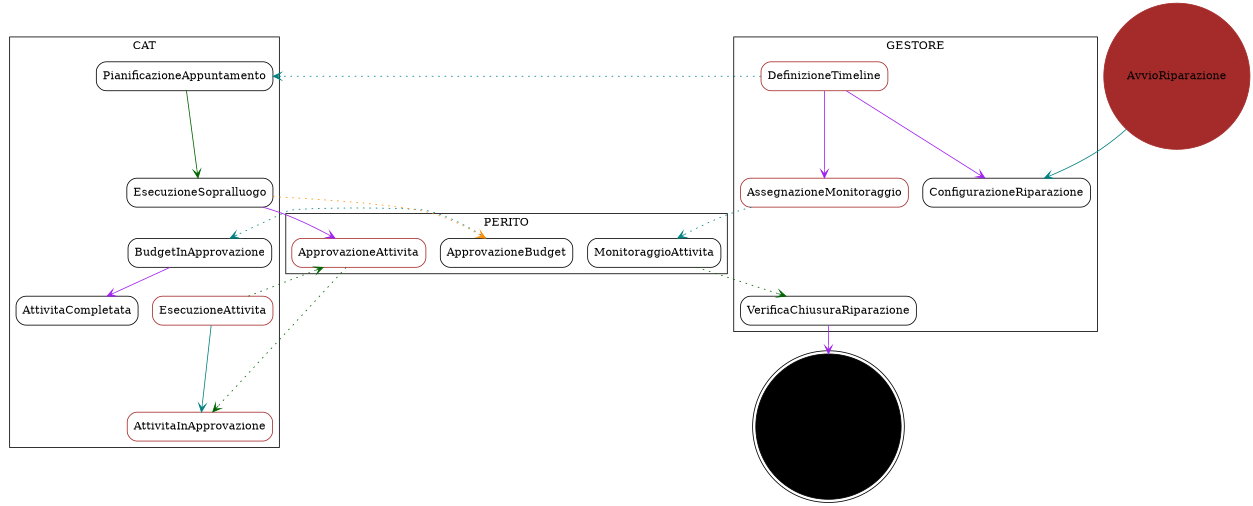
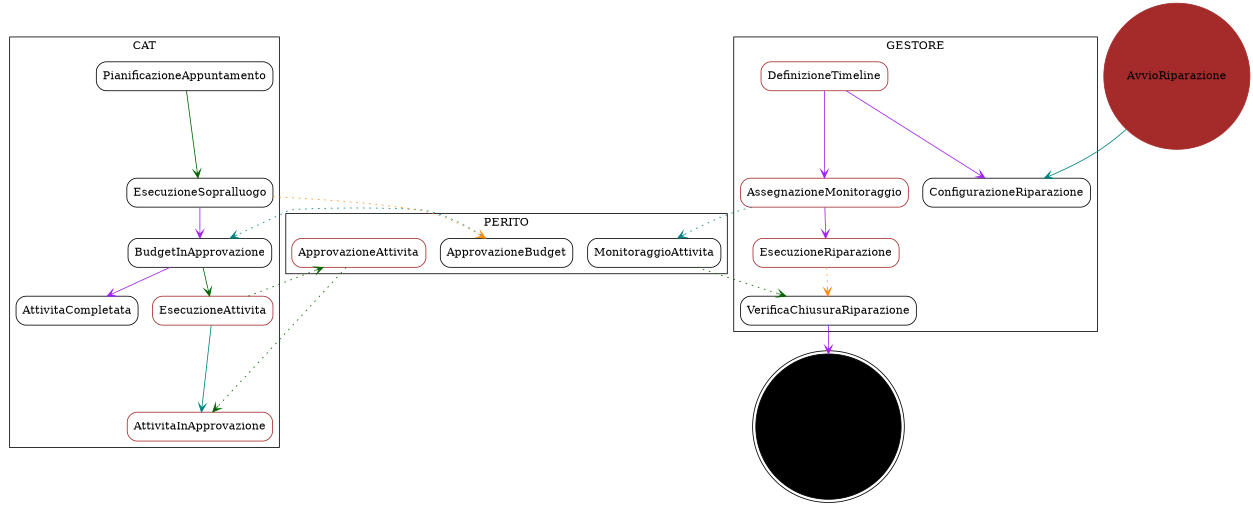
  digraph {
    rankdir=TD
    node [color=black shape=box style=rounded]
    edge [arrowhead=open color=purple fontsize=11]
    ConfigurazioneRiparazione
    DefinizioneTimeline [color=brown]
    AssegnazioneMonitoraggio [color=brown]
+   EsecuzioneRiparazione [color=brown]
    VerificaChiusuraRiparazione
    MonitoraggioAttivita
    ApprovazioneBudget
    ApprovazioneAttivita [color=brown]
    PianificazioneAppuntamento
    EsecuzioneSopralluogo
    BudgetInApprovazione
    EsecuzioneAttivita [color=brown]
    AttivitaInApprovazione [color=brown]
    AttivitaCompletata
    n15 [label=FineRiparazione shape=doublecircle style=filled]
    n16 [color=brown label=AvvioRiparazione shape=circle style=filled]
    subgraph cluster_1 {
      label=GESTORE
      ConfigurazioneRiparazione
      DefinizioneTimeline
      AssegnazioneMonitoraggio
+     EsecuzioneRiparazione
      VerificaChiusuraRiparazione
    }
    subgraph cluster_2 {
      label=PERITO
      MonitoraggioAttivita
      ApprovazioneBudget
      ApprovazioneAttivita
    }
    subgraph cluster_3 {
      label=CAT
      PianificazioneAppuntamento
      EsecuzioneSopralluogo
      BudgetInApprovazione
      EsecuzioneAttivita
      AttivitaInApprovazione
      AttivitaCompletata
    }
    DefinizioneTimeline -> ConfigurazioneRiparazione
    DefinizioneTimeline -> AssegnazioneMonitoraggio
-   DefinizioneTimeline -> PianificazioneAppuntamento [color=teal style=dotted]
+   AssegnazioneMonitoraggio -> EsecuzioneRiparazione
    AssegnazioneMonitoraggio -> MonitoraggioAttivita [color=teal style=dotted]
+   EsecuzioneRiparazione -> VerificaChiusuraRiparazione [color=darkorange style=dotted]
    VerificaChiusuraRiparazione -> n15
    MonitoraggioAttivita -> VerificaChiusuraRiparazione [color=darkgreen style=dotted]
    ApprovazioneBudget -> BudgetInApprovazione [color=teal style=dotted]
    ApprovazioneAttivita -> AttivitaInApprovazione [color=darkgreen style=dotted]
    PianificazioneAppuntamento -> EsecuzioneSopralluogo [color=darkgreen]
    EsecuzioneSopralluogo -> ApprovazioneBudget [color=darkorange style=dotted]
-   EsecuzioneSopralluogo -> ApprovazioneAttivita
+   EsecuzioneSopralluogo -> BudgetInApprovazione
+   BudgetInApprovazione -> EsecuzioneAttivita [color=darkgreen]
    BudgetInApprovazione -> AttivitaCompletata
    EsecuzioneAttivita -> ApprovazioneAttivita [color=darkgreen style=dotted]
    EsecuzioneAttivita -> AttivitaInApprovazione [color=teal]
    n16 -> ConfigurazioneRiparazione [color=teal]
  }
